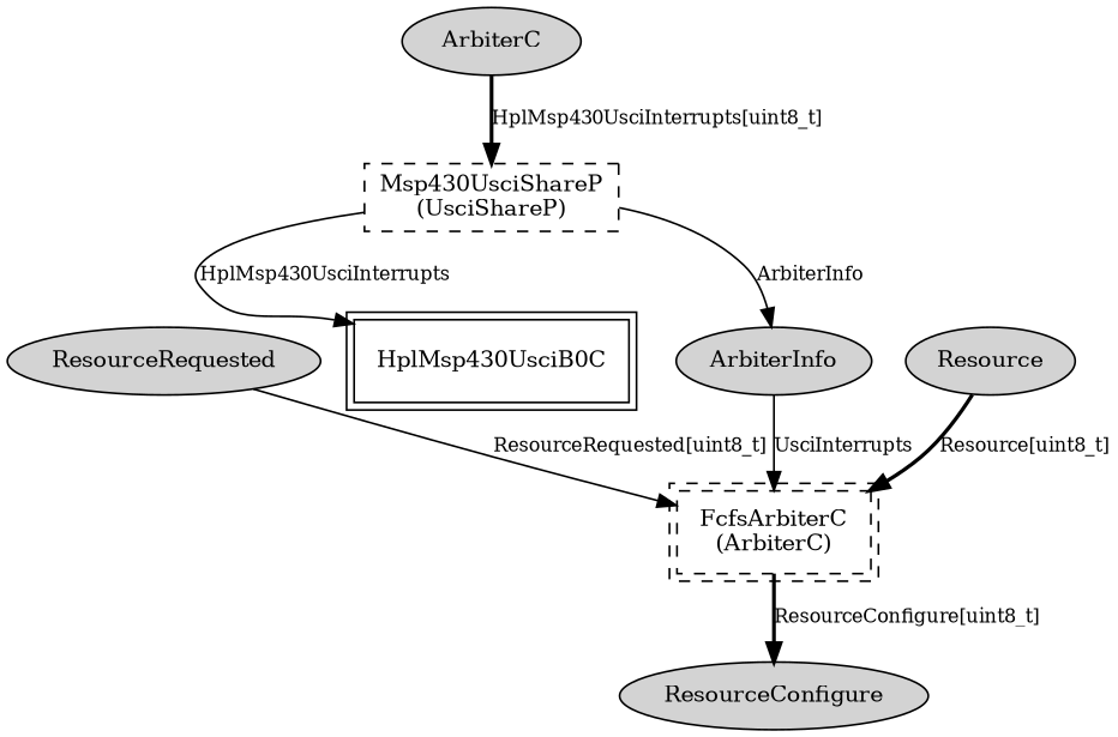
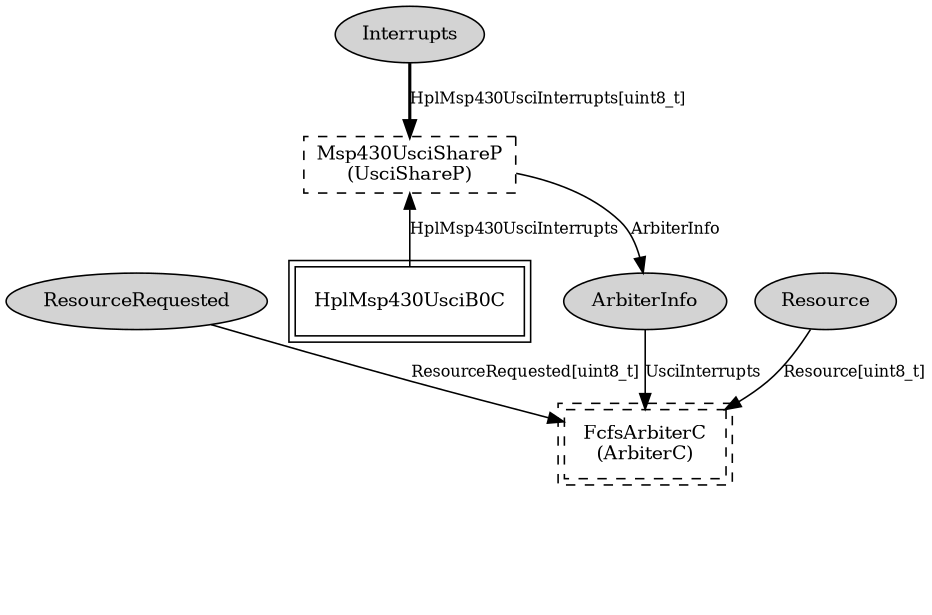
  digraph {
    node [fontsize=12 shape=ellipse style=filled]
    edge [fontsize=10]
    n1 [label=ResourceRequested]
    n2 [label="FcfsArbiterC\n(ArbiterC)" peripheries=2 shape=box style=dashed]
-   n3 [label=ResourceConfigure]
-   n4 [label=ArbiterC]
+   n4 [label=Interrupts]
    n5 [label="Msp430UsciShareP\n(UsciShareP)" shape=box style=dashed]
    HplMsp430UsciB0C [peripheries=2 shape=box style=""]
    n7 [label=ArbiterInfo]
    n8 [label=Resource]
    n1 -> n2 [label="ResourceRequested[uint8_t]" style=solid]
-   n2 -> n3 [label="ResourceConfigure[uint8_t]" style=bold]
    n4 -> n5 [label="HplMsp430UsciInterrupts[uint8_t]" style=bold]
-   n5 -> HplMsp430UsciB0C [label=HplMsp430UsciInterrupts]
+   HplMsp430UsciB0C -> n5 [label=HplMsp430UsciInterrupts]
    n5 -> n7 [label=ArbiterInfo]
    n7 -> n2 [label=UsciInterrupts]
-   n8 -> n2 [label="Resource[uint8_t]" style=bold]
+   n8 -> n2 [label="Resource[uint8_t]" style=solid]
  }
